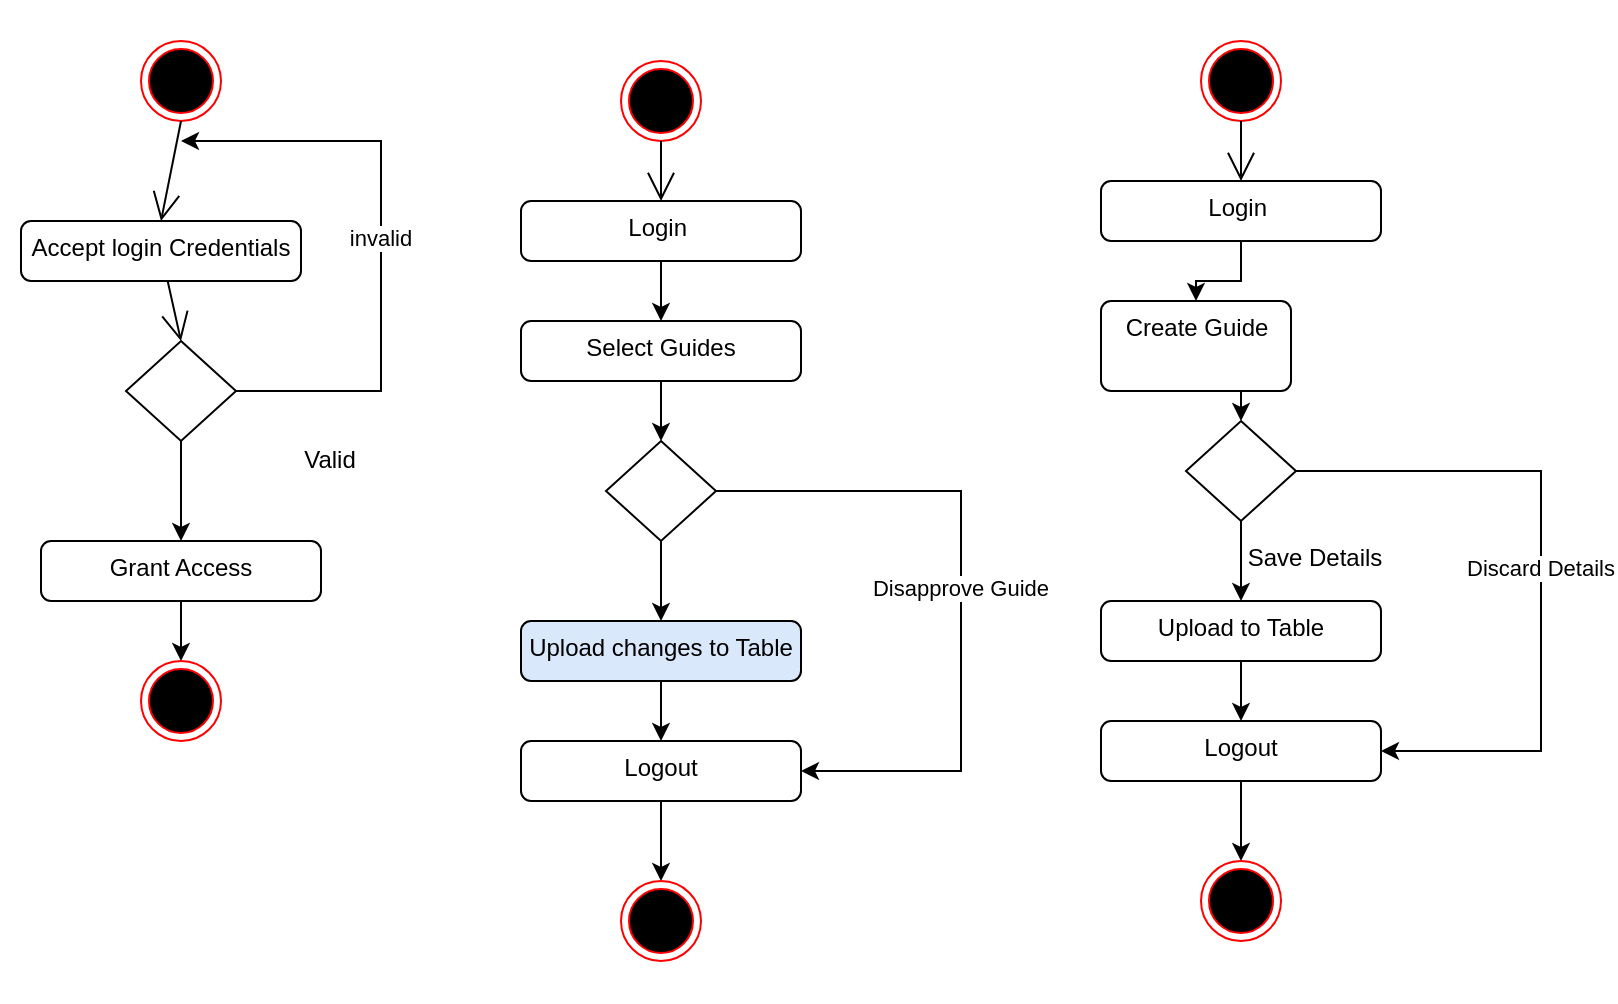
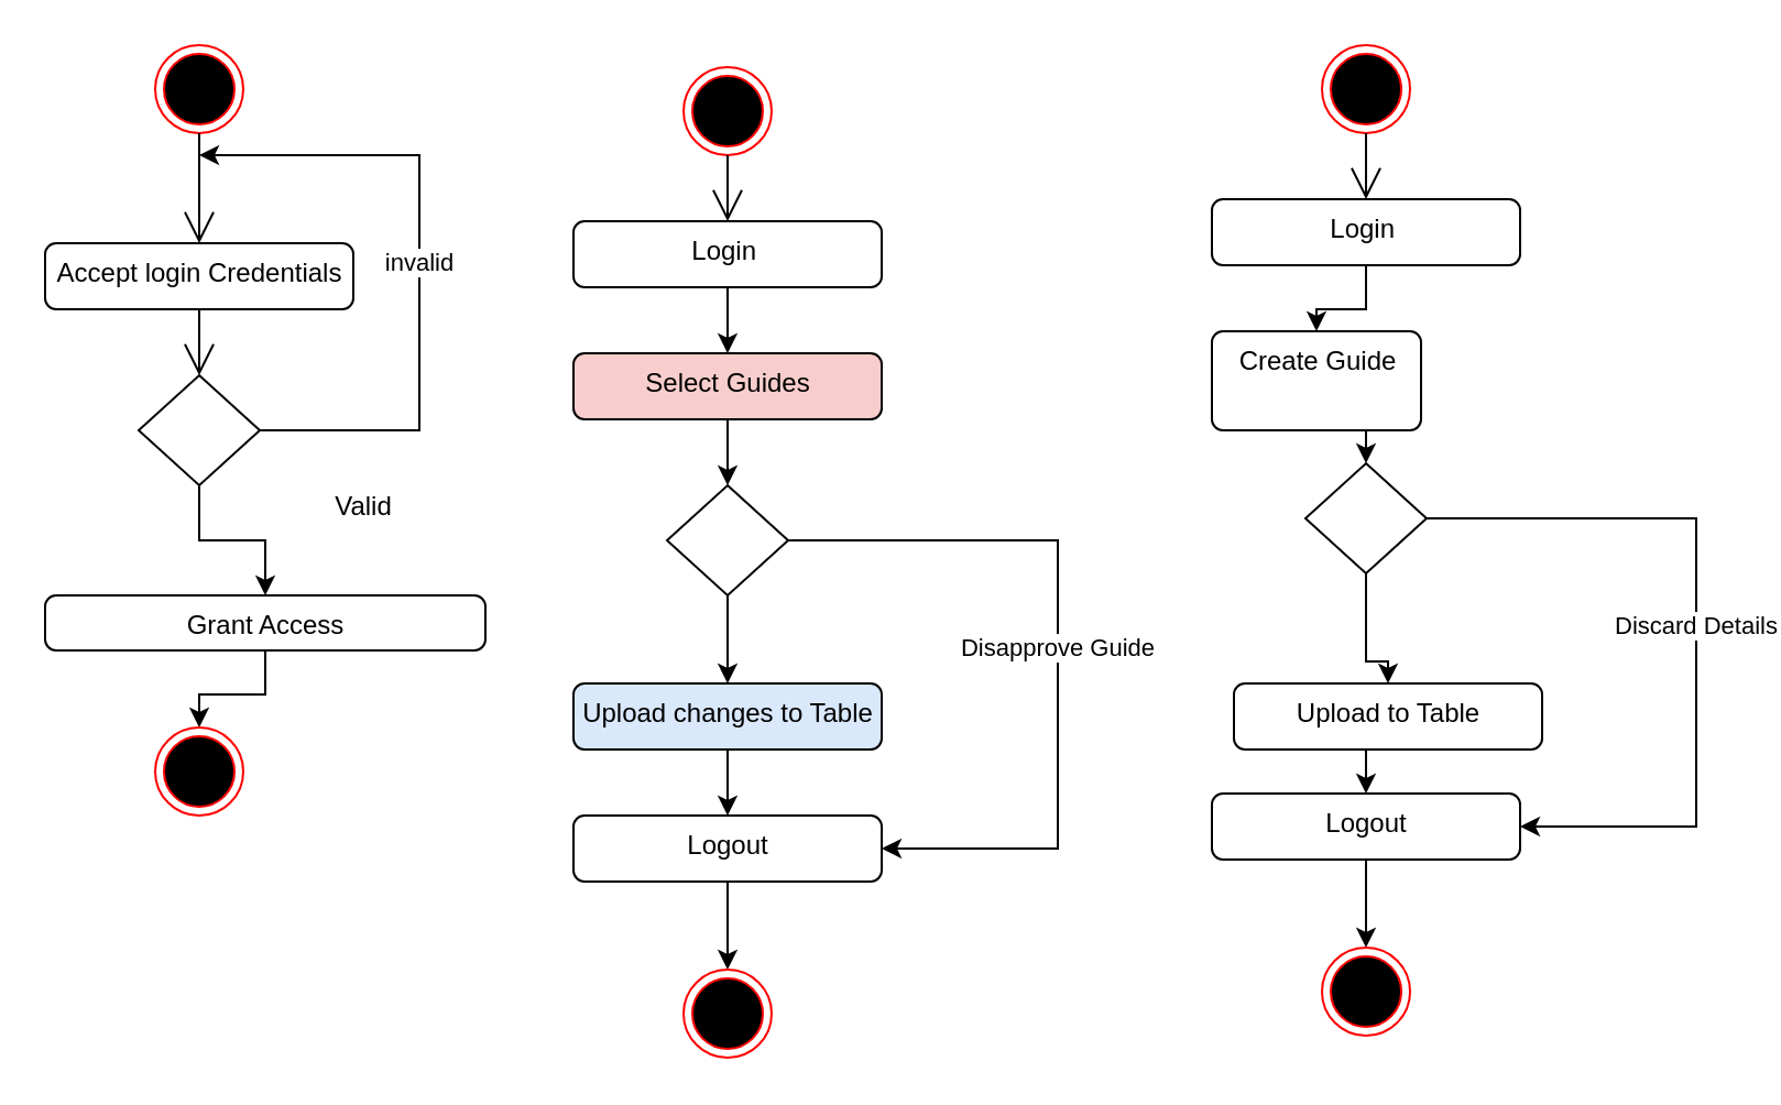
  <mxCell id="0" />
  <mxCell id="1" parent="0" />
  <mxCell id="2" value="" style="ellipse;html=1;shape=endState;fillColor=#000000;strokeColor=#ff0000;" vertex="1" parent="1"><mxGeometry x="70" y="20" width="40" height="40" as="geometry" /></mxCell>
  <mxCell id="3" value="" style="endArrow=open;endFill=1;endSize=12;html=1;exitX=0.5;exitY=1;exitDx=0;exitDy=0;entryX=0.5;entryY=0;entryDx=0;entryDy=0;" edge="1" parent="1" source="2" target="4"><mxGeometry width="160" relative="1" as="geometry"><mxPoint x="10" y="160" as="sourcePoint" /><mxPoint x="90" y="110" as="targetPoint" /></mxGeometry></mxCell>
- <mxCell id="4" value="Accept login Credentials" style="html=1;align=center;verticalAlign=top;rounded=1;absoluteArcSize=1;arcSize=10;dashed=0;" vertex="1" parent="1"><mxGeometry x="10" y="110" width="140" height="30" as="geometry" /></mxCell>
+ <mxCell id="4" value="Accept login Credentials" style="html=1;align=center;verticalAlign=top;rounded=1;absoluteArcSize=1;arcSize=10;dashed=0;" vertex="1" parent="1"><mxGeometry x="20" y="110" width="140" height="30" as="geometry" /></mxCell>
  <mxCell id="5" value="invalid" style="edgeStyle=orthogonalEdgeStyle;rounded=0;orthogonalLoop=1;jettySize=auto;html=1;exitX=1;exitY=0.5;exitDx=0;exitDy=0;" edge="1" parent="1" source="7"><mxGeometry relative="1" as="geometry"><mxPoint x="90" y="70" as="targetPoint" /><Array as="points"><mxPoint x="190" y="195" /><mxPoint x="190" y="70" /></Array></mxGeometry></mxCell>
  <mxCell id="6" style="edgeStyle=orthogonalEdgeStyle;rounded=0;orthogonalLoop=1;jettySize=auto;html=1;exitX=0.5;exitY=1;exitDx=0;exitDy=0;entryX=0.5;entryY=0;entryDx=0;entryDy=0;" edge="1" parent="1" source="7" target="11"><mxGeometry relative="1" as="geometry" /></mxCell>
  <mxCell id="7" value="" style="rhombus;" vertex="1" parent="1"><mxGeometry x="62.5" y="170" width="55" height="50" as="geometry" /></mxCell>
  <mxCell id="8" value="" style="endArrow=open;endFill=1;endSize=12;html=1;entryX=0.5;entryY=0;entryDx=0;entryDy=0;" edge="1" parent="1" source="4" target="7"><mxGeometry width="160" relative="1" as="geometry"><mxPoint x="90" y="210" as="sourcePoint" /><mxPoint x="90" y="260" as="targetPoint" /></mxGeometry></mxCell>
  <mxCell id="9" value="Valid" style="text;html=1;strokeColor=none;fillColor=none;align=center;verticalAlign=middle;whiteSpace=wrap;rounded=0;" vertex="1" parent="1"><mxGeometry x="145" y="220" width="40" height="20" as="geometry" /></mxCell>
  <mxCell id="10" style="edgeStyle=orthogonalEdgeStyle;rounded=0;orthogonalLoop=1;jettySize=auto;html=1;exitX=0.5;exitY=1;exitDx=0;exitDy=0;" edge="1" parent="1" source="11" target="12"><mxGeometry relative="1" as="geometry" /></mxCell>
- <mxCell id="11" value="Grant Access" style="html=1;align=center;verticalAlign=top;rounded=1;absoluteArcSize=1;arcSize=10;dashed=0;" vertex="1" parent="1"><mxGeometry x="20" y="270" width="140" height="30" as="geometry" /></mxCell>
+ <mxCell id="11" value="Grant Access" style="html=1;align=center;verticalAlign=top;rounded=1;absoluteArcSize=1;arcSize=10;dashed=0;" vertex="1" parent="1"><mxGeometry x="20" y="270" width="200" height="25" as="geometry" /></mxCell>
  <mxCell id="12" value="" style="ellipse;html=1;shape=endState;fillColor=#000000;strokeColor=#ff0000;" vertex="1" parent="1"><mxGeometry x="70" y="330" width="40" height="40" as="geometry" /></mxCell>
  <mxCell id="13" value="" style="ellipse;html=1;shape=endState;fillColor=#000000;strokeColor=#ff0000;" vertex="1" parent="1"><mxGeometry x="310" y="30" width="40" height="40" as="geometry" /></mxCell>
  <mxCell id="14" value="" style="endArrow=open;endFill=1;endSize=12;html=1;exitX=0.5;exitY=1;exitDx=0;exitDy=0;entryX=0.5;entryY=0;entryDx=0;entryDy=0;" edge="1" parent="1" source="13" target="16"><mxGeometry width="160" relative="1" as="geometry"><mxPoint x="250" y="170" as="sourcePoint" /><mxPoint x="330" y="120" as="targetPoint" /></mxGeometry></mxCell>
  <mxCell id="15" style="edgeStyle=orthogonalEdgeStyle;rounded=0;orthogonalLoop=1;jettySize=auto;html=1;exitX=0.5;exitY=1;exitDx=0;exitDy=0;" edge="1" parent="1" source="16" target="25"><mxGeometry relative="1" as="geometry" /></mxCell>
  <mxCell id="16" value="Login&amp;nbsp;" style="html=1;align=center;verticalAlign=top;rounded=1;absoluteArcSize=1;arcSize=10;dashed=0;" vertex="1" parent="1"><mxGeometry x="260" y="100" width="140" height="30" as="geometry" /></mxCell>
  <mxCell id="17" value="Disapprove Guide" style="edgeStyle=orthogonalEdgeStyle;rounded=0;orthogonalLoop=1;jettySize=auto;html=1;exitX=1;exitY=0.5;exitDx=0;exitDy=0;entryX=1;entryY=0.5;entryDx=0;entryDy=0;" edge="1" parent="1" source="19" target="26"><mxGeometry relative="1" as="geometry"><mxPoint x="450" y="300" as="targetPoint" /><Array as="points"><mxPoint x="480" y="245" /><mxPoint x="480" y="385" /></Array></mxGeometry></mxCell>
  <mxCell id="18" style="edgeStyle=orthogonalEdgeStyle;rounded=0;orthogonalLoop=1;jettySize=auto;html=1;exitX=0.5;exitY=1;exitDx=0;exitDy=0;entryX=0.5;entryY=0;entryDx=0;entryDy=0;" edge="1" parent="1" source="19" target="22"><mxGeometry relative="1" as="geometry"><Array as="points"><mxPoint x="330" y="280" /><mxPoint x="330" y="310" /><mxPoint x="330" y="310" /></Array></mxGeometry></mxCell>
  <mxCell id="19" value="" style="rhombus;" vertex="1" parent="1"><mxGeometry x="302.5" y="220" width="55" height="50" as="geometry" /></mxCell>
  <mxCell id="20" style="edgeStyle=orthogonalEdgeStyle;rounded=0;orthogonalLoop=1;jettySize=auto;html=1;exitX=0.5;exitY=1;exitDx=0;exitDy=0;" edge="1" parent="1" source="26" target="23"><mxGeometry relative="1" as="geometry"><mxPoint x="325" y="440" as="sourcePoint" /></mxGeometry></mxCell>
  <mxCell id="21" style="edgeStyle=orthogonalEdgeStyle;rounded=0;orthogonalLoop=1;jettySize=auto;html=1;exitX=0.5;exitY=1;exitDx=0;exitDy=0;entryX=0.5;entryY=0;entryDx=0;entryDy=0;" edge="1" parent="1" source="22" target="26"><mxGeometry relative="1" as="geometry" /></mxCell>
  <mxCell id="22" value="Upload changes to Table" style="html=1;align=center;verticalAlign=top;rounded=1;absoluteArcSize=1;arcSize=10;dashed=0;fillColor=#dae8fc;" vertex="1" parent="1"><mxGeometry x="260" y="310" width="140" height="30" as="geometry" /></mxCell>
  <mxCell id="23" value="" style="ellipse;html=1;shape=endState;fillColor=#000000;strokeColor=#ff0000;" vertex="1" parent="1"><mxGeometry x="310" y="440" width="40" height="40" as="geometry" /></mxCell>
  <mxCell id="24" style="edgeStyle=orthogonalEdgeStyle;rounded=0;orthogonalLoop=1;jettySize=auto;html=1;exitX=0.5;exitY=1;exitDx=0;exitDy=0;entryX=0.5;entryY=0;entryDx=0;entryDy=0;" edge="1" parent="1" source="25" target="19"><mxGeometry relative="1" as="geometry" /></mxCell>
- <mxCell id="25" value="Select Guides" style="html=1;align=center;verticalAlign=top;rounded=1;absoluteArcSize=1;arcSize=10;dashed=0;" vertex="1" parent="1"><mxGeometry x="260" y="160" width="140" height="30" as="geometry" /></mxCell>
+ <mxCell id="25" value="Select Guides" style="html=1;align=center;verticalAlign=top;rounded=1;absoluteArcSize=1;arcSize=10;dashed=0;fillColor=#f8cecc;" vertex="1" parent="1"><mxGeometry x="260" y="160" width="140" height="30" as="geometry" /></mxCell>
  <mxCell id="26" value="Logout" style="html=1;align=center;verticalAlign=top;rounded=1;absoluteArcSize=1;arcSize=10;dashed=0;" vertex="1" parent="1"><mxGeometry x="260" y="370" width="140" height="30" as="geometry" /></mxCell>
  <mxCell id="27" value="" style="ellipse;html=1;shape=endState;fillColor=#000000;strokeColor=#ff0000;" vertex="1" parent="1"><mxGeometry x="600" y="20" width="40" height="40" as="geometry" /></mxCell>
  <mxCell id="28" value="" style="endArrow=open;endFill=1;endSize=12;html=1;exitX=0.5;exitY=1;exitDx=0;exitDy=0;entryX=0.5;entryY=0;entryDx=0;entryDy=0;" edge="1" parent="1" source="27" target="30"><mxGeometry width="160" relative="1" as="geometry"><mxPoint x="540" y="160" as="sourcePoint" /><mxPoint x="620" y="110" as="targetPoint" /></mxGeometry></mxCell>
  <mxCell id="29" style="edgeStyle=orthogonalEdgeStyle;rounded=0;orthogonalLoop=1;jettySize=auto;html=1;exitX=0.5;exitY=1;exitDx=0;exitDy=0;" edge="1" parent="1" source="30" target="40"><mxGeometry relative="1" as="geometry" /></mxCell>
  <mxCell id="30" value="Login&amp;nbsp;" style="html=1;align=center;verticalAlign=top;rounded=1;absoluteArcSize=1;arcSize=10;dashed=0;" vertex="1" parent="1"><mxGeometry x="550" y="90" width="140" height="30" as="geometry" /></mxCell>
  <mxCell id="31" value="Discard Details" style="edgeStyle=orthogonalEdgeStyle;rounded=0;orthogonalLoop=1;jettySize=auto;html=1;exitX=1;exitY=0.5;exitDx=0;exitDy=0;entryX=1;entryY=0.5;entryDx=0;entryDy=0;" edge="1" parent="1" source="33" target="41"><mxGeometry relative="1" as="geometry"><mxPoint x="740" y="290" as="targetPoint" /><Array as="points"><mxPoint x="770" y="235" /><mxPoint x="770" y="375" /></Array></mxGeometry></mxCell>
  <mxCell id="32" style="edgeStyle=orthogonalEdgeStyle;rounded=0;orthogonalLoop=1;jettySize=auto;html=1;exitX=0.5;exitY=1;exitDx=0;exitDy=0;entryX=0.5;entryY=0;entryDx=0;entryDy=0;" edge="1" parent="1" source="33" target="37"><mxGeometry relative="1" as="geometry"><Array as="points"><mxPoint x="620" y="270" /><mxPoint x="620" y="300" /><mxPoint x="620" y="300" /></Array></mxGeometry></mxCell>
  <mxCell id="33" value="" style="rhombus;" vertex="1" parent="1"><mxGeometry x="592.5" y="210" width="55" height="50" as="geometry" /></mxCell>
- <mxCell id="34" value="Save Details" style="text;html=1;strokeColor=none;fillColor=none;align=center;verticalAlign=middle;whiteSpace=wrap;rounded=0;" vertex="1" parent="1"><mxGeometry x="620" y="269" width="75" height="20" as="geometry" /></mxCell>
  <mxCell id="35" style="edgeStyle=orthogonalEdgeStyle;rounded=0;orthogonalLoop=1;jettySize=auto;html=1;exitX=0.5;exitY=1;exitDx=0;exitDy=0;" edge="1" parent="1" source="41" target="38"><mxGeometry relative="1" as="geometry"><mxPoint x="615" y="430" as="sourcePoint" /></mxGeometry></mxCell>
  <mxCell id="36" style="edgeStyle=orthogonalEdgeStyle;rounded=0;orthogonalLoop=1;jettySize=auto;html=1;exitX=0.5;exitY=1;exitDx=0;exitDy=0;entryX=0.5;entryY=0;entryDx=0;entryDy=0;" edge="1" parent="1" source="37" target="41"><mxGeometry relative="1" as="geometry" /></mxCell>
- <mxCell id="37" value="Upload to Table" style="html=1;align=center;verticalAlign=top;rounded=1;absoluteArcSize=1;arcSize=10;dashed=0;" vertex="1" parent="1"><mxGeometry x="550" y="300" width="140" height="30" as="geometry" /></mxCell>
+ <mxCell id="37" value="Upload to Table" style="html=1;align=center;verticalAlign=top;rounded=1;absoluteArcSize=1;arcSize=10;dashed=0;" vertex="1" parent="1"><mxGeometry x="560" y="310" width="140" height="30" as="geometry" /></mxCell>
  <mxCell id="38" value="" style="ellipse;html=1;shape=endState;fillColor=#000000;strokeColor=#ff0000;" vertex="1" parent="1"><mxGeometry x="600" y="430" width="40" height="40" as="geometry" /></mxCell>
  <mxCell id="39" style="edgeStyle=orthogonalEdgeStyle;rounded=0;orthogonalLoop=1;jettySize=auto;html=1;exitX=0.5;exitY=1;exitDx=0;exitDy=0;entryX=0.5;entryY=0;entryDx=0;entryDy=0;" edge="1" parent="1" source="40" target="33"><mxGeometry relative="1" as="geometry" /></mxCell>
  <mxCell id="40" value="Create Guide" style="html=1;align=center;verticalAlign=top;rounded=1;absoluteArcSize=1;arcSize=10;dashed=0;" vertex="1" parent="1"><mxGeometry x="550" y="150" width="95" height="45" as="geometry" /></mxCell>
  <mxCell id="41" value="Logout" style="html=1;align=center;verticalAlign=top;rounded=1;absoluteArcSize=1;arcSize=10;dashed=0;" vertex="1" parent="1"><mxGeometry x="550" y="360" width="140" height="30" as="geometry" /></mxCell>
